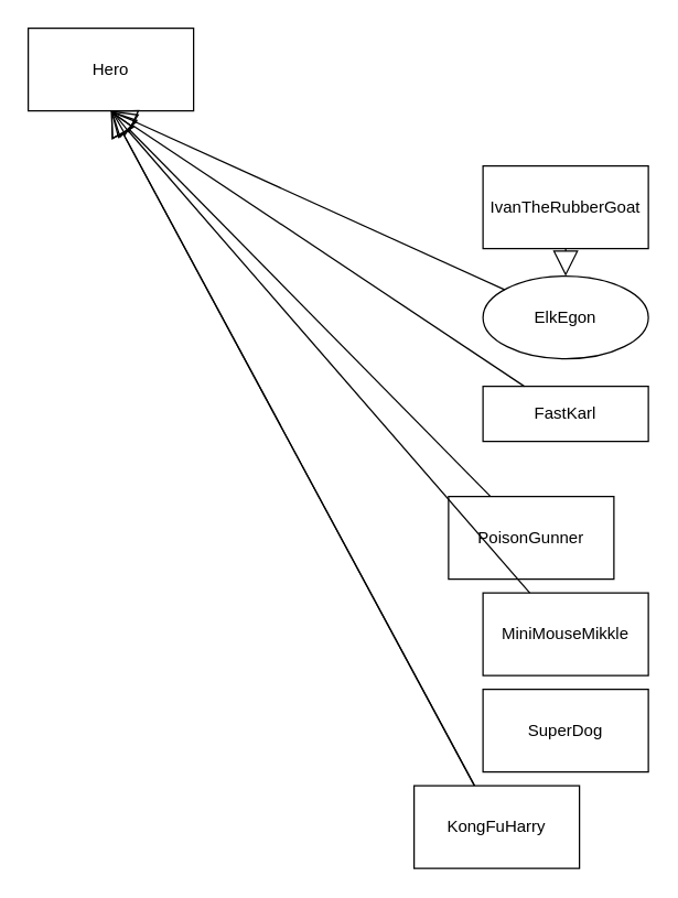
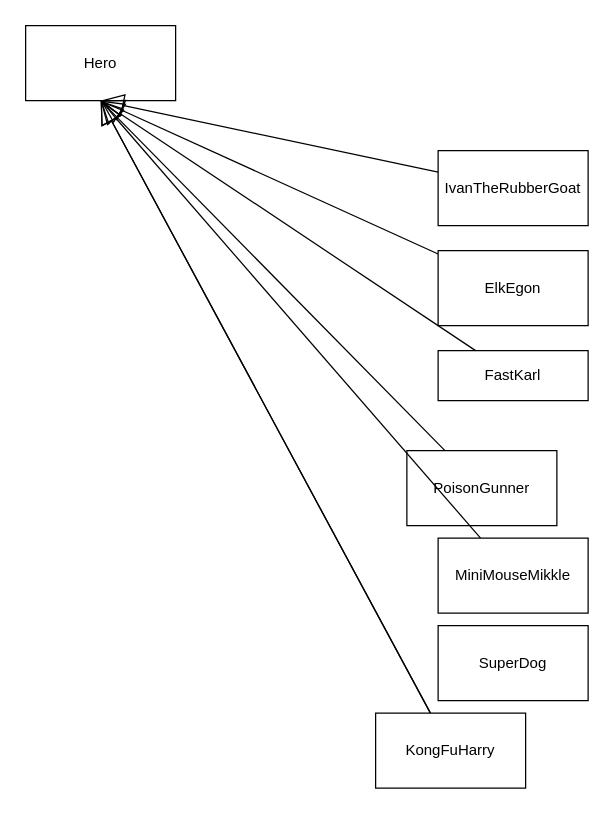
  <mxCell id="0" />
  <mxCell id="1" parent="0" />
  <mxCell id="2" value="Hero" style="rounded=0;whiteSpace=wrap;html=1;" vertex="1" parent="1"><mxGeometry x="20" y="20" width="120" height="60" as="geometry" /></mxCell>
  <mxCell id="3" value="SuperDog" style="rounded=0;whiteSpace=wrap;html=1;direction=west;" vertex="1" parent="1"><mxGeometry x="350" y="500" width="120" height="60" as="geometry" /></mxCell>
  <mxCell id="4" value="FastKarl" style="rounded=0;whiteSpace=wrap;html=1;" vertex="1" parent="1"><mxGeometry x="350" y="280" width="120" height="40" as="geometry" /></mxCell>
  <mxCell id="5" value="PoisonGunner" style="rounded=0;whiteSpace=wrap;html=1;" vertex="1" parent="1"><mxGeometry x="325" y="360" width="120" height="60" as="geometry" /></mxCell>
  <mxCell id="6" value="MiniMouseMikkle" style="rounded=0;whiteSpace=wrap;html=1;" vertex="1" parent="1"><mxGeometry x="350" y="430" width="120" height="60" as="geometry" /></mxCell>
  <mxCell id="7" value="IvanTheRubberGoat" style="rounded=0;whiteSpace=wrap;html=1;" vertex="1" parent="1"><mxGeometry x="350" y="120" width="120" height="60" as="geometry" /></mxCell>
- <mxCell id="8" value="ElkEgon" style="ellipse;whiteSpace=wrap;html=1;" vertex="1" parent="1"><mxGeometry x="350" y="200" width="120" height="60" as="geometry" /></mxCell>
+ <mxCell id="8" value="ElkEgon" style="rounded=0;whiteSpace=wrap;html=1;" vertex="1" parent="1"><mxGeometry x="350" y="200" width="120" height="60" as="geometry" /></mxCell>
  <mxCell id="9" value="" style="endArrow=block;endSize=16;endFill=0;html=1;rounded=0;entryX=0.5;entryY=1;entryDx=0;entryDy=0;" edge="1" parent="1" source="16" target="2"><mxGeometry width="160" relative="1" as="geometry"><mxPoint x="-86" y="540" as="sourcePoint" /><mxPoint x="74" y="540" as="targetPoint" /></mxGeometry></mxCell>
- <mxCell id="10" value="" style="endArrow=block;endSize=16;endFill=0;html=1;rounded=0;entryX=0.5;entryY=1;entryDx=0;entryDy=0;" edge="1" parent="1" source="5" target="2"><mxGeometry width="160" relative="1" as="geometry"><mxPoint x="-17" y="290" as="sourcePoint" /><mxPoint x="157" y="170" as="targetPoint" /></mxGeometry></mxCell>
- <mxCell id="11" value="" style="endArrow=block;endSize=16;endFill=0;html=1;rounded=0;" edge="1" parent="1" source="7" target="8"><mxGeometry width="160" relative="1" as="geometry"><mxPoint x="26" y="210" as="sourcePoint" /><mxPoint x="190" y="160" as="targetPoint" /></mxGeometry></mxCell>
+ <mxCell id="10" value="" style="endArrow=open;endSize=16;endFill=0;html=1;rounded=0;entryX=0.5;entryY=1;entryDx=0;entryDy=0;" edge="1" parent="1" source="5" target="2"><mxGeometry width="160" relative="1" as="geometry"><mxPoint x="-17" y="290" as="sourcePoint" /><mxPoint x="157" y="170" as="targetPoint" /></mxGeometry></mxCell>
+ <mxCell id="11" value="" style="endArrow=block;endSize=16;endFill=0;html=1;rounded=0;entryX=0.5;entryY=1;entryDx=0;entryDy=0;" edge="1" parent="1" source="7" target="2"><mxGeometry width="160" relative="1" as="geometry"><mxPoint x="26" y="210" as="sourcePoint" /><mxPoint x="190" y="160" as="targetPoint" /></mxGeometry></mxCell>
  <mxCell id="12" value="" style="endArrow=block;endSize=16;endFill=0;html=1;rounded=0;" edge="1" parent="1" source="6"><mxGeometry width="160" relative="1" as="geometry"><mxPoint x="36" y="220" as="sourcePoint" /><mxPoint x="80" y="80" as="targetPoint" /></mxGeometry></mxCell>
  <mxCell id="13" value="" style="endArrow=block;endSize=16;endFill=0;html=1;rounded=0;" edge="1" parent="1" source="16"><mxGeometry width="160" relative="1" as="geometry"><mxPoint x="6" y="370" as="sourcePoint" /><mxPoint x="80" y="80" as="targetPoint" /></mxGeometry></mxCell>
  <mxCell id="14" value="" style="endArrow=block;endSize=16;endFill=0;html=1;rounded=0;" edge="1" parent="1" source="8"><mxGeometry width="160" relative="1" as="geometry"><mxPoint x="56" y="240" as="sourcePoint" /><mxPoint x="80" y="80" as="targetPoint" /></mxGeometry></mxCell>
  <mxCell id="15" value="" style="endArrow=block;endSize=16;endFill=0;html=1;rounded=0;" edge="1" parent="1" source="4"><mxGeometry width="160" relative="1" as="geometry"><mxPoint x="330" y="201" as="sourcePoint" /><mxPoint x="80" y="80" as="targetPoint" /></mxGeometry></mxCell>
  <mxCell id="16" value="KongFuHarry" style="rounded=0;whiteSpace=wrap;html=1;direction=west;" vertex="1" parent="1"><mxGeometry x="300" y="570" width="120" height="60" as="geometry" /></mxCell>
